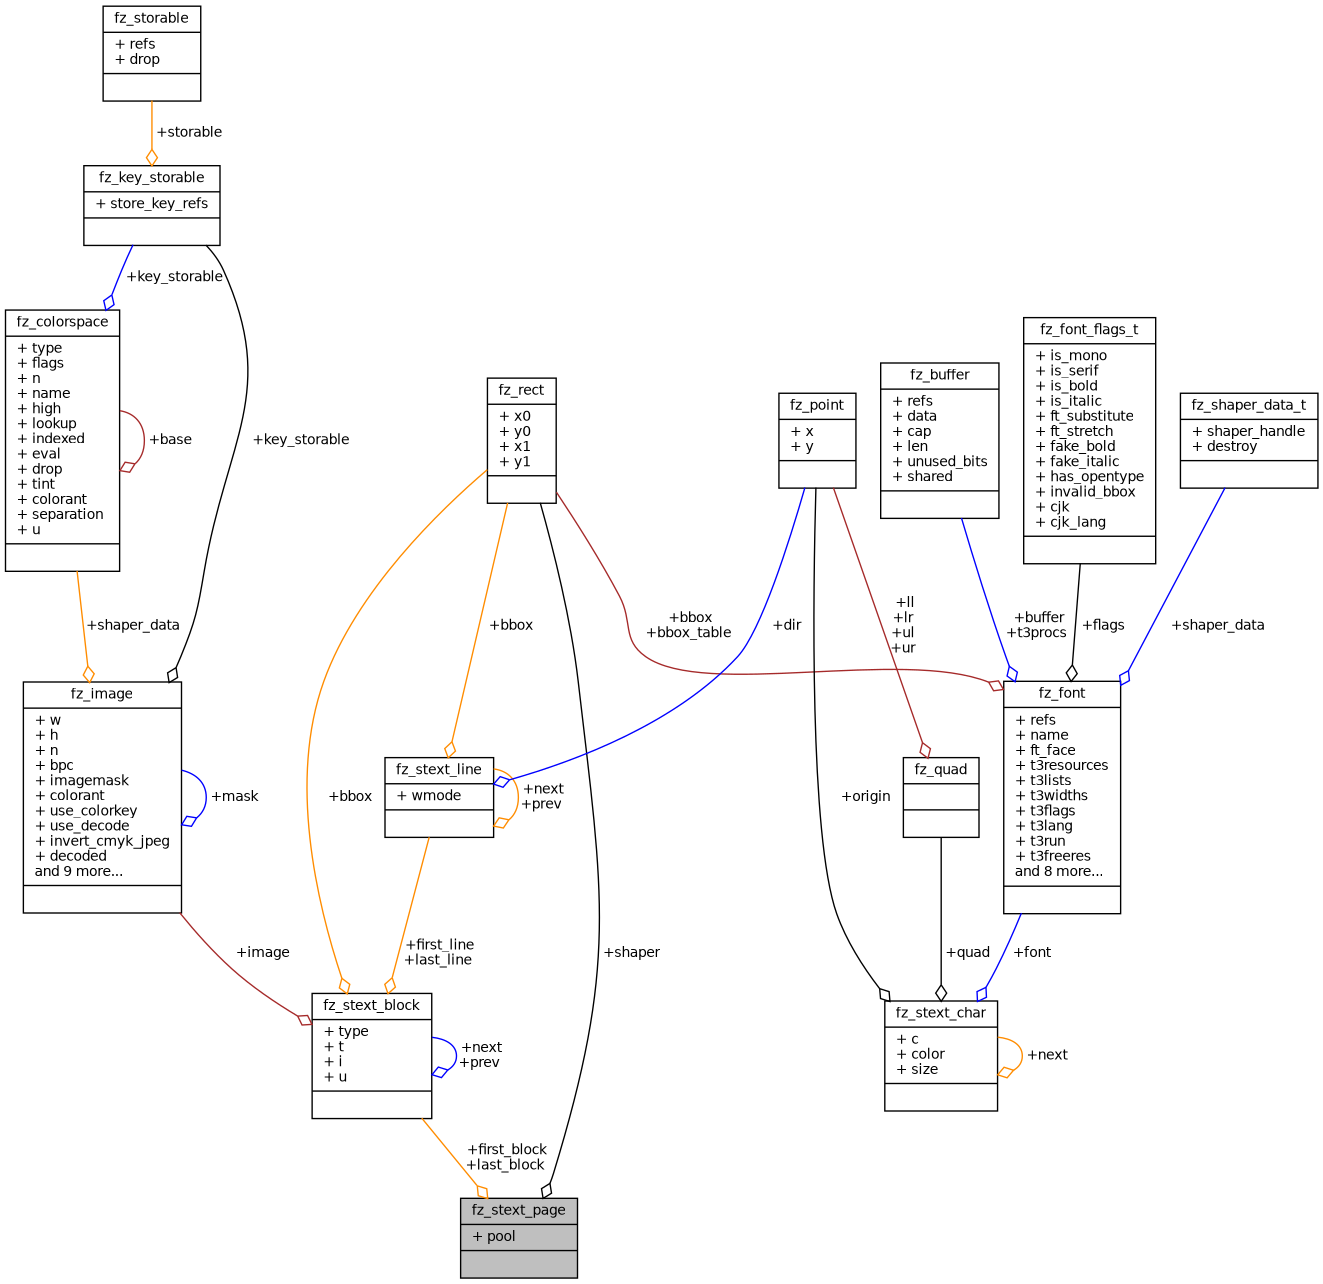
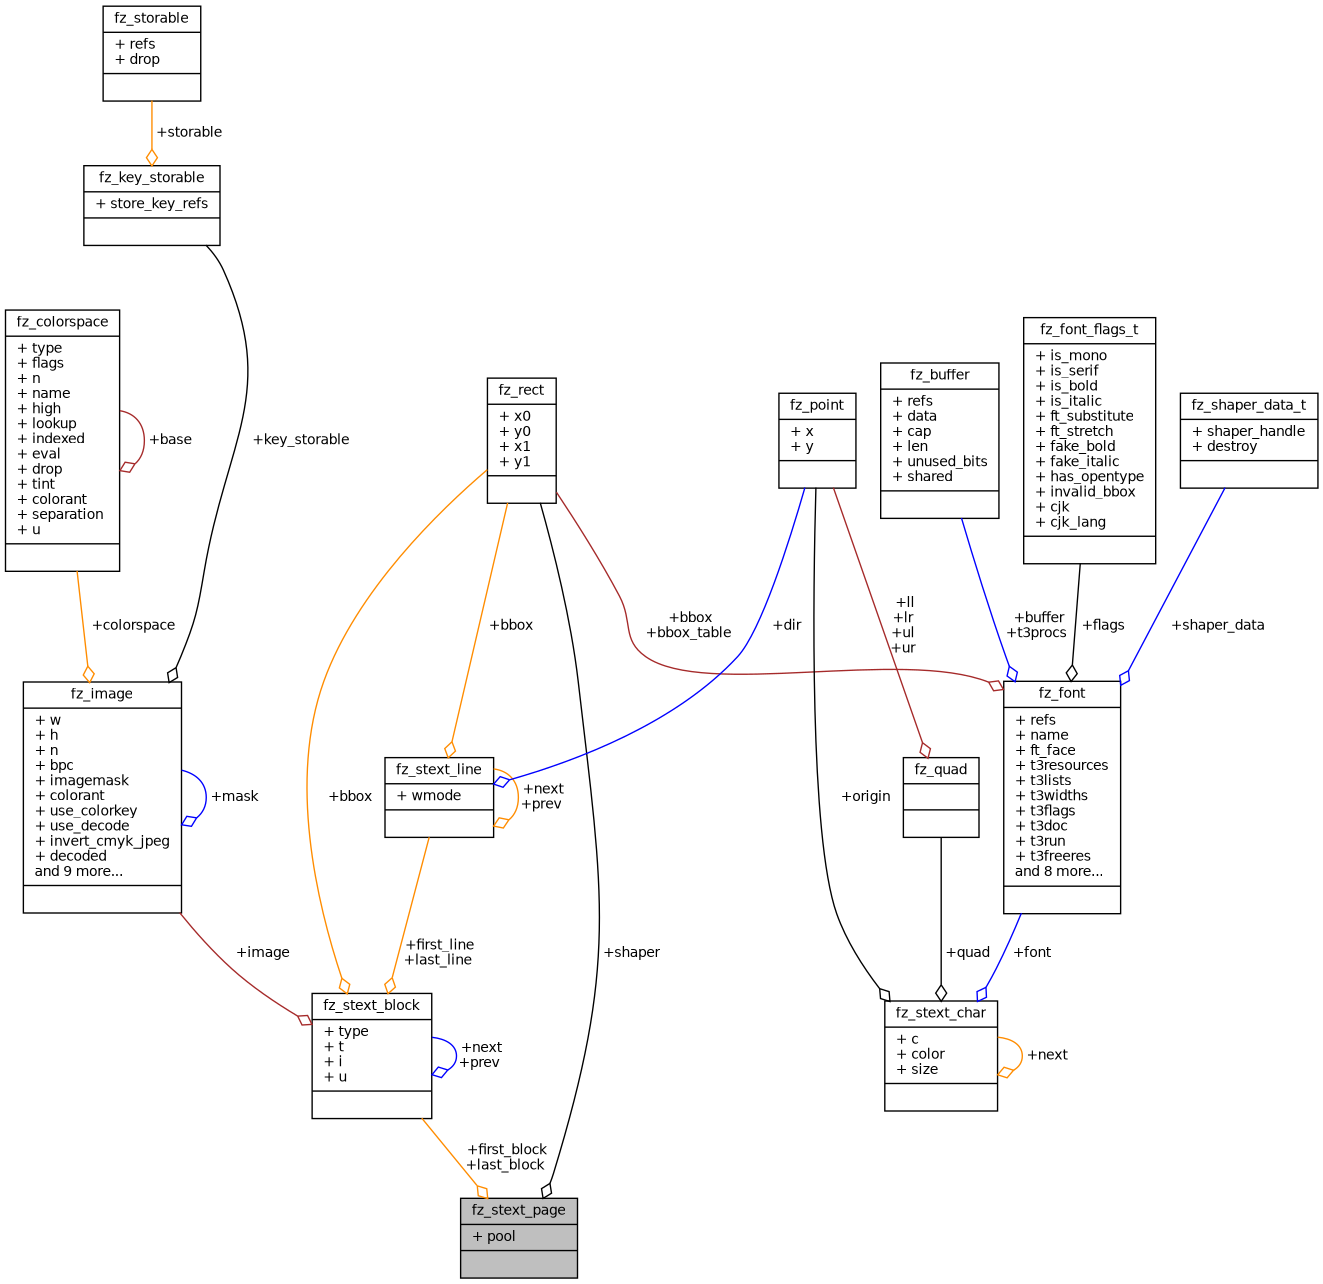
  digraph {
    node [color=black fillcolor=white fontname=Helvetica fontsize=10 shape=record style=filled]
    edge [arrowhead=odiamond color=darkorange fontname=Helvetica fontsize=10 labelfontname=Helvetica labelfontsize=10 style=solid]
    n1 [fillcolor=grey75 fontcolor=black height=0.2 label="{fz_stext_page\n|+ pool\l|}" width=0.4]
    n2 [height=0.2 label="{fz_rect\n|+ x0\l+ y0\l+ x1\l+ y1\l|}" width=0.4]
    n3 [height=0.2 label="{fz_stext_block\n|+ type\l+ t\l+ i\l+ u\l|}" width=0.4]
    n4 [height=0.2 label="{fz_stext_line\n|+ wmode\l|}" width=0.4]
-   n5 [height=0.2 label="{fz_font\n|+ refs\l+ name\l+ ft_face\l+ t3resources\l+ t3lists\l+ t3widths\l+ t3flags\l+ t3lang\l+ t3run\l+ t3freeres\land 8 more...\l|}" width=0.4]
+   n5 [height=0.2 label="{fz_font\n|+ refs\l+ name\l+ ft_face\l+ t3resources\l+ t3lists\l+ t3widths\l+ t3flags\l+ t3doc\l+ t3run\l+ t3freeres\land 8 more...\l|}" width=0.4]
    n6 [height=0.2 label="{fz_stext_char\n|+ c\l+ color\l+ size\l|}" width=0.4]
    n7 [height=0.2 label="{fz_point\n|+ x\l+ y\l|}" width=0.4]
    n8 [height=0.2 label="{fz_quad\n||}" width=0.4]
    n9 [height=0.2 label="{fz_buffer\n|+ refs\l+ data\l+ cap\l+ len\l+ unused_bits\l+ shared\l|}" width=0.4]
    n10 [height=0.2 label="{fz_font_flags_t\n|+ is_mono\l+ is_serif\l+ is_bold\l+ is_italic\l+ ft_substitute\l+ ft_stretch\l+ fake_bold\l+ fake_italic\l+ has_opentype\l+ invalid_bbox\l+ cjk\l+ cjk_lang\l|}" width=0.4]
    n11 [height=0.2 label="{fz_shaper_data_t\n|+ shaper_handle\l+ destroy\l|}" width=0.4]
    n12 [height=0.2 label="{fz_image\n|+ w\l+ h\l+ n\l+ bpc\l+ imagemask\l+ colorant\l+ use_colorkey\l+ use_decode\l+ invert_cmyk_jpeg\l+ decoded\land 9 more...\l|}" width=0.4]
    n13 [height=0.2 label="{fz_key_storable\n|+ store_key_refs\l|}" width=0.4]
    n14 [height=0.2 label="{fz_colorspace\n|+ type\l+ flags\l+ n\l+ name\l+ high\l+ lookup\l+ indexed\l+ eval\l+ drop\l+ tint\l+ colorant\l+ separation\l+ u\l|}" width=0.4]
    n15 [height=0.2 label="{fz_storable\n|+ refs\l+ drop\l|}" width=0.4]
    n2 -> n1 [color=black label=" +shaper"]
    n2 -> n3 [label=" +bbox"]
    n2 -> n4 [label=" +bbox"]
    n2 -> n5 [color=brown label=" +bbox\n+bbox_table"]
    n3 -> n1 [label=" +first_block\n+last_block"]
    n3 -> n3 [color=blue label=" +next\n+prev"]
    n4 -> n3 [label=" +first_line\n+last_line"]
    n4 -> n4 [label=" +next\n+prev"]
    n5 -> n6 [color=blue label=" +font"]
    n6 -> n6 [label=" +next"]
    n7 -> n4 [color=blue label=" +dir"]
    n7 -> n6 [color=black label=" +origin"]
    n7 -> n8 [color=brown label=" +ll\n+lr\n+ul\n+ur"]
    n8 -> n6 [color=black label=" +quad"]
    n9 -> n5 [color=blue label=" +buffer\n+t3procs"]
    n10 -> n5 [color=black label=" +flags"]
    n11 -> n5 [color=blue label=" +shaper_data"]
    n12 -> n3 [color=brown label=" +image"]
    n12 -> n12 [color=blue label=" +mask"]
    n13 -> n12 [color=black label=" +key_storable"]
-   n13 -> n14 [color=blue label=" +key_storable"]
-   n14 -> n12 [label=" +shaper_data"]
+   n14 -> n12 [label=" +colorspace"]
    n14 -> n14 [color=brown label=" +base"]
    n15 -> n13 [label=" +storable"]
  }
